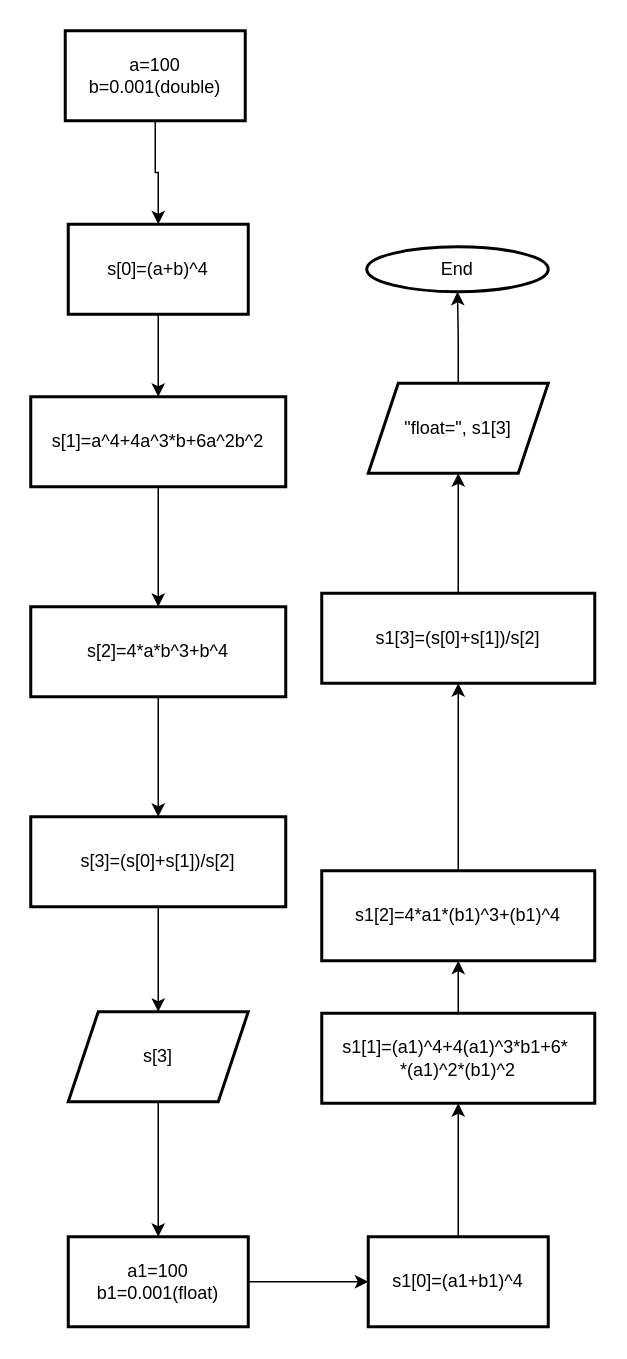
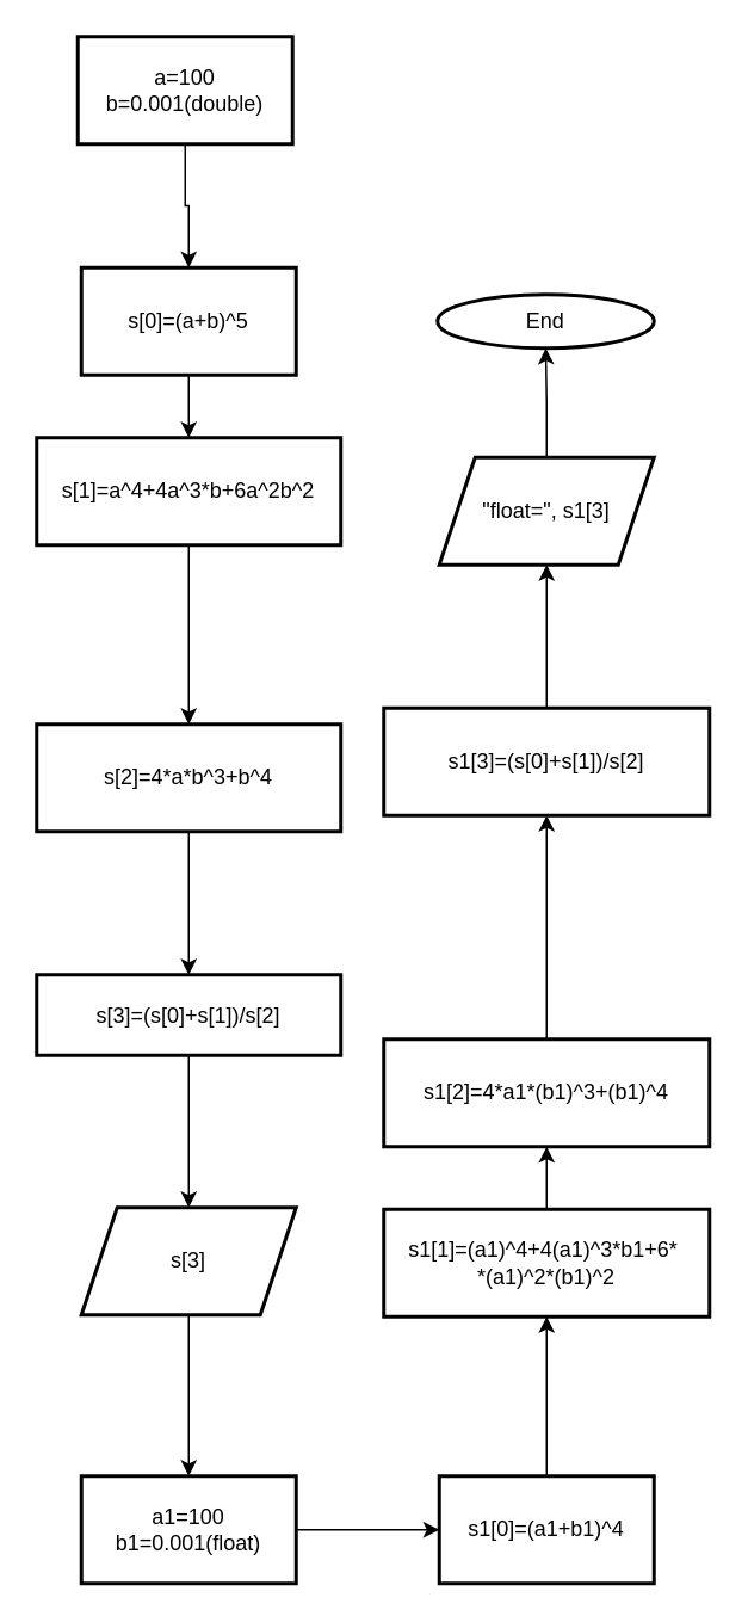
  <mxCell id="0" />
  <mxCell id="1" parent="0" />
  <mxCell id="2" value="" style="edgeStyle=orthogonalEdgeStyle;rounded=0;orthogonalLoop=1;jettySize=auto;html=1;" edge="1" parent="1" source="3" target="5"><mxGeometry relative="1" as="geometry" /></mxCell>
  <mxCell id="3" value="a=100&lt;br&gt;b=0.001(double)" style="whiteSpace=wrap;html=1;strokeWidth=2;" vertex="1" parent="1"><mxGeometry x="43" y="20" width="120" height="60" as="geometry" /></mxCell>
  <mxCell id="4" value="" style="edgeStyle=orthogonalEdgeStyle;rounded=0;orthogonalLoop=1;jettySize=auto;html=1;" edge="1" parent="1" source="5" target="7"><mxGeometry relative="1" as="geometry" /></mxCell>
- <mxCell id="5" value="s[0]=(a+b)^4" style="whiteSpace=wrap;html=1;strokeWidth=2;" vertex="1" parent="1"><mxGeometry x="45" y="149" width="120" height="60" as="geometry" /></mxCell>
+ <mxCell id="5" value="s[0]=(a+b)^5" style="whiteSpace=wrap;html=1;strokeWidth=2;" vertex="1" parent="1"><mxGeometry x="45" y="149" width="120" height="60" as="geometry" /></mxCell>
  <mxCell id="6" value="" style="edgeStyle=orthogonalEdgeStyle;rounded=0;orthogonalLoop=1;jettySize=auto;html=1;" edge="1" parent="1" source="7" target="9"><mxGeometry relative="1" as="geometry" /></mxCell>
- <mxCell id="7" value="s[1]=a^4+4a^3*b+6a^2b^2" style="whiteSpace=wrap;html=1;strokeWidth=2;" vertex="1" parent="1"><mxGeometry x="20" y="264" width="170" height="60" as="geometry" /></mxCell>
+ <mxCell id="7" value="s[1]=a^4+4a^3*b+6a^2b^2" style="whiteSpace=wrap;html=1;strokeWidth=2;" vertex="1" parent="1"><mxGeometry x="20" y="244" width="170" height="60" as="geometry" /></mxCell>
  <mxCell id="8" value="" style="edgeStyle=orthogonalEdgeStyle;rounded=0;orthogonalLoop=1;jettySize=auto;html=1;" edge="1" parent="1" source="9" target="11"><mxGeometry relative="1" as="geometry" /></mxCell>
  <mxCell id="9" value="s[2]=4*a*b^3+b^4" style="whiteSpace=wrap;html=1;strokeWidth=2;" vertex="1" parent="1"><mxGeometry x="20" y="404" width="170" height="60" as="geometry" /></mxCell>
  <mxCell id="10" value="" style="edgeStyle=orthogonalEdgeStyle;rounded=0;orthogonalLoop=1;jettySize=auto;html=1;" edge="1" parent="1" source="11" target="13"><mxGeometry relative="1" as="geometry" /></mxCell>
- <mxCell id="11" value="s[3]=(s[0]+s[1])/s[2]" style="whiteSpace=wrap;html=1;strokeWidth=2;" vertex="1" parent="1"><mxGeometry x="20" y="544" width="170" height="60" as="geometry" /></mxCell>
+ <mxCell id="11" value="s[3]=(s[0]+s[1])/s[2]" style="whiteSpace=wrap;html=1;strokeWidth=2;" vertex="1" parent="1"><mxGeometry x="20" y="544" width="170" height="45" as="geometry" /></mxCell>
  <mxCell id="12" value="" style="edgeStyle=orthogonalEdgeStyle;rounded=0;orthogonalLoop=1;jettySize=auto;html=1;" edge="1" parent="1" source="13" target="15"><mxGeometry relative="1" as="geometry" /></mxCell>
  <mxCell id="13" value="s[3]" style="shape=parallelogram;perimeter=parallelogramPerimeter;whiteSpace=wrap;html=1;fixedSize=1;strokeWidth=2;" vertex="1" parent="1"><mxGeometry x="45" y="674" width="120" height="60" as="geometry" /></mxCell>
  <mxCell id="14" value="" style="edgeStyle=orthogonalEdgeStyle;rounded=0;orthogonalLoop=1;jettySize=auto;html=1;" edge="1" parent="1" source="15" target="17"><mxGeometry relative="1" as="geometry" /></mxCell>
  <mxCell id="15" value="a1=100&lt;div&gt;b1=0.001(float)&lt;/div&gt;" style="whiteSpace=wrap;html=1;strokeWidth=2;" vertex="1" parent="1"><mxGeometry x="45" y="824" width="120" height="60" as="geometry" /></mxCell>
  <mxCell id="16" value="" style="edgeStyle=orthogonalEdgeStyle;rounded=0;orthogonalLoop=1;jettySize=auto;html=1;" edge="1" parent="1" source="17" target="19"><mxGeometry relative="1" as="geometry" /></mxCell>
  <mxCell id="17" value="s1[0]=(a1+b1)^4" style="whiteSpace=wrap;html=1;strokeWidth=2;" vertex="1" parent="1"><mxGeometry x="245" y="824" width="120" height="60" as="geometry" /></mxCell>
  <mxCell id="18" value="" style="edgeStyle=orthogonalEdgeStyle;rounded=0;orthogonalLoop=1;jettySize=auto;html=1;" edge="1" parent="1" source="19" target="21"><mxGeometry relative="1" as="geometry" /></mxCell>
  <mxCell id="19" value="s1[1]=(a1)^4+4(a1)^3*b1+6*&amp;nbsp;&lt;div&gt;*(a1)^2*(b1)^2&lt;/div&gt;" style="whiteSpace=wrap;html=1;strokeWidth=2;" vertex="1" parent="1"><mxGeometry x="214" y="675" width="182" height="60" as="geometry" /></mxCell>
  <mxCell id="20" value="" style="edgeStyle=orthogonalEdgeStyle;rounded=0;orthogonalLoop=1;jettySize=auto;html=1;" edge="1" parent="1" source="21" target="23"><mxGeometry relative="1" as="geometry" /></mxCell>
  <mxCell id="21" value="s1[2]=4*a1*(b1)^3+(b1)^4" style="whiteSpace=wrap;html=1;strokeWidth=2;" vertex="1" parent="1"><mxGeometry x="214" y="580" width="182" height="60" as="geometry" /></mxCell>
  <mxCell id="22" value="" style="edgeStyle=orthogonalEdgeStyle;rounded=0;orthogonalLoop=1;jettySize=auto;html=1;" edge="1" parent="1" source="23" target="25"><mxGeometry relative="1" as="geometry" /></mxCell>
  <mxCell id="23" value="s1[3]=(s[0]+s[1])/s[2]" style="whiteSpace=wrap;html=1;strokeWidth=2;" vertex="1" parent="1"><mxGeometry x="214" y="395" width="182" height="60" as="geometry" /></mxCell>
  <mxCell id="24" value="" style="edgeStyle=orthogonalEdgeStyle;rounded=0;orthogonalLoop=1;jettySize=auto;html=1;" edge="1" parent="1" source="25" target="26"><mxGeometry relative="1" as="geometry" /></mxCell>
  <mxCell id="25" value="&quot;float=&quot;, s1[3]" style="shape=parallelogram;perimeter=parallelogramPerimeter;whiteSpace=wrap;html=1;fixedSize=1;strokeWidth=2;" vertex="1" parent="1"><mxGeometry x="245" y="255" width="120" height="60" as="geometry" /></mxCell>
  <mxCell id="26" value="End" style="ellipse;whiteSpace=wrap;html=1;strokeWidth=2;" vertex="1" parent="1"><mxGeometry x="244" y="164" width="121" height="30" as="geometry" /></mxCell>
